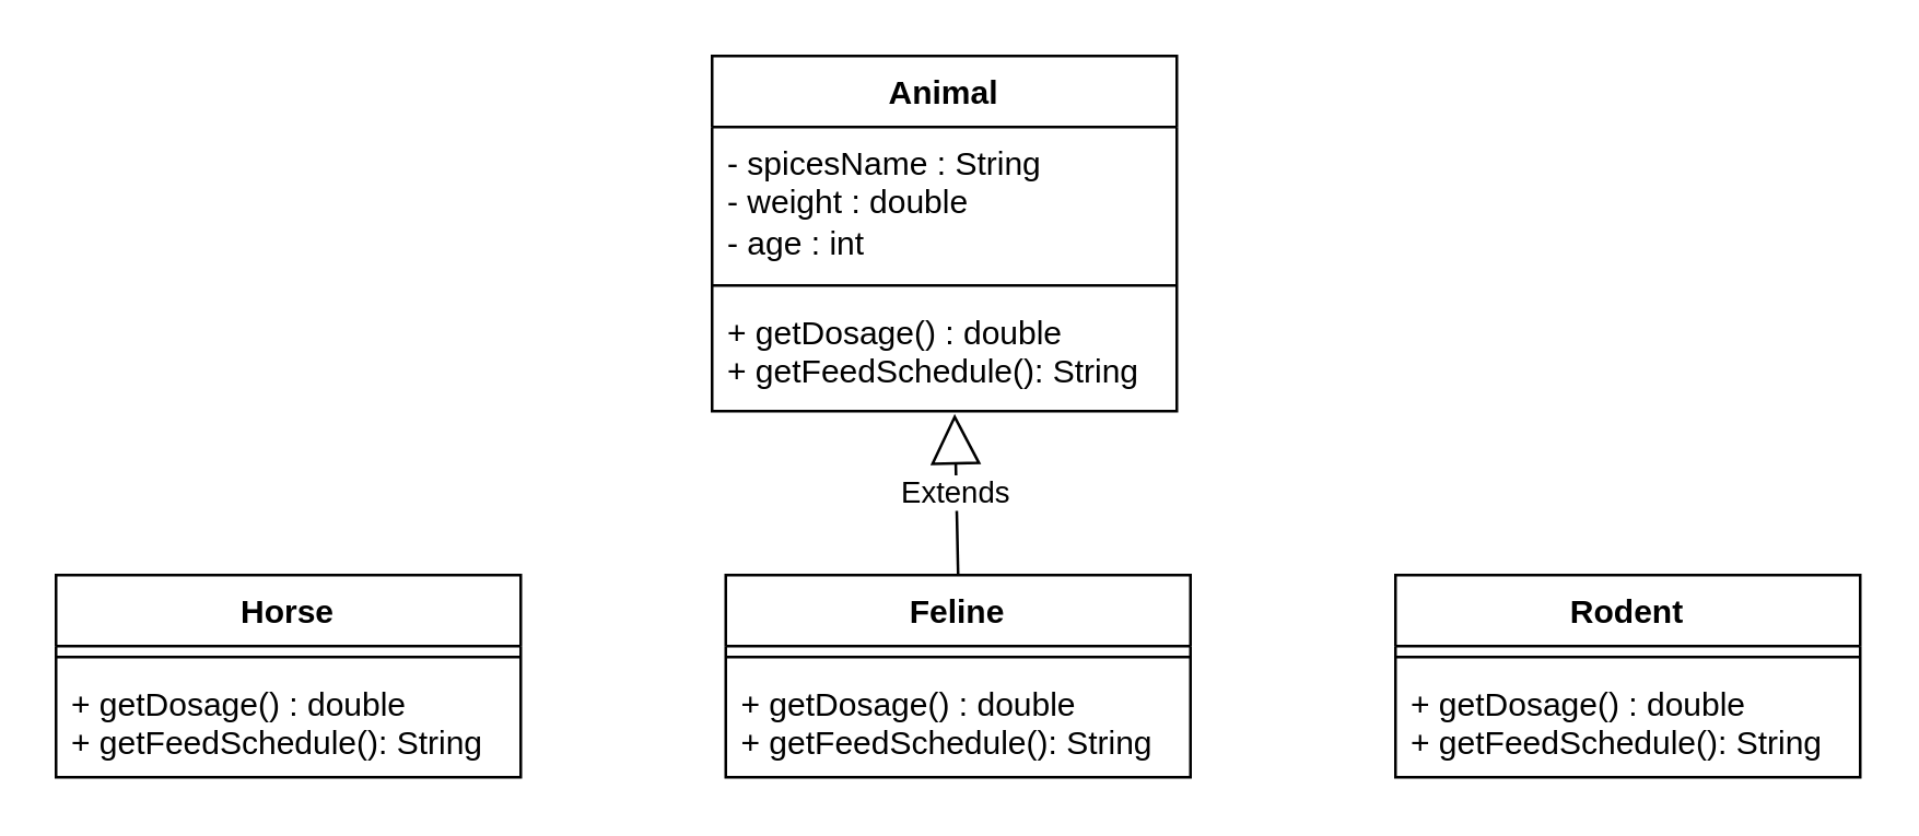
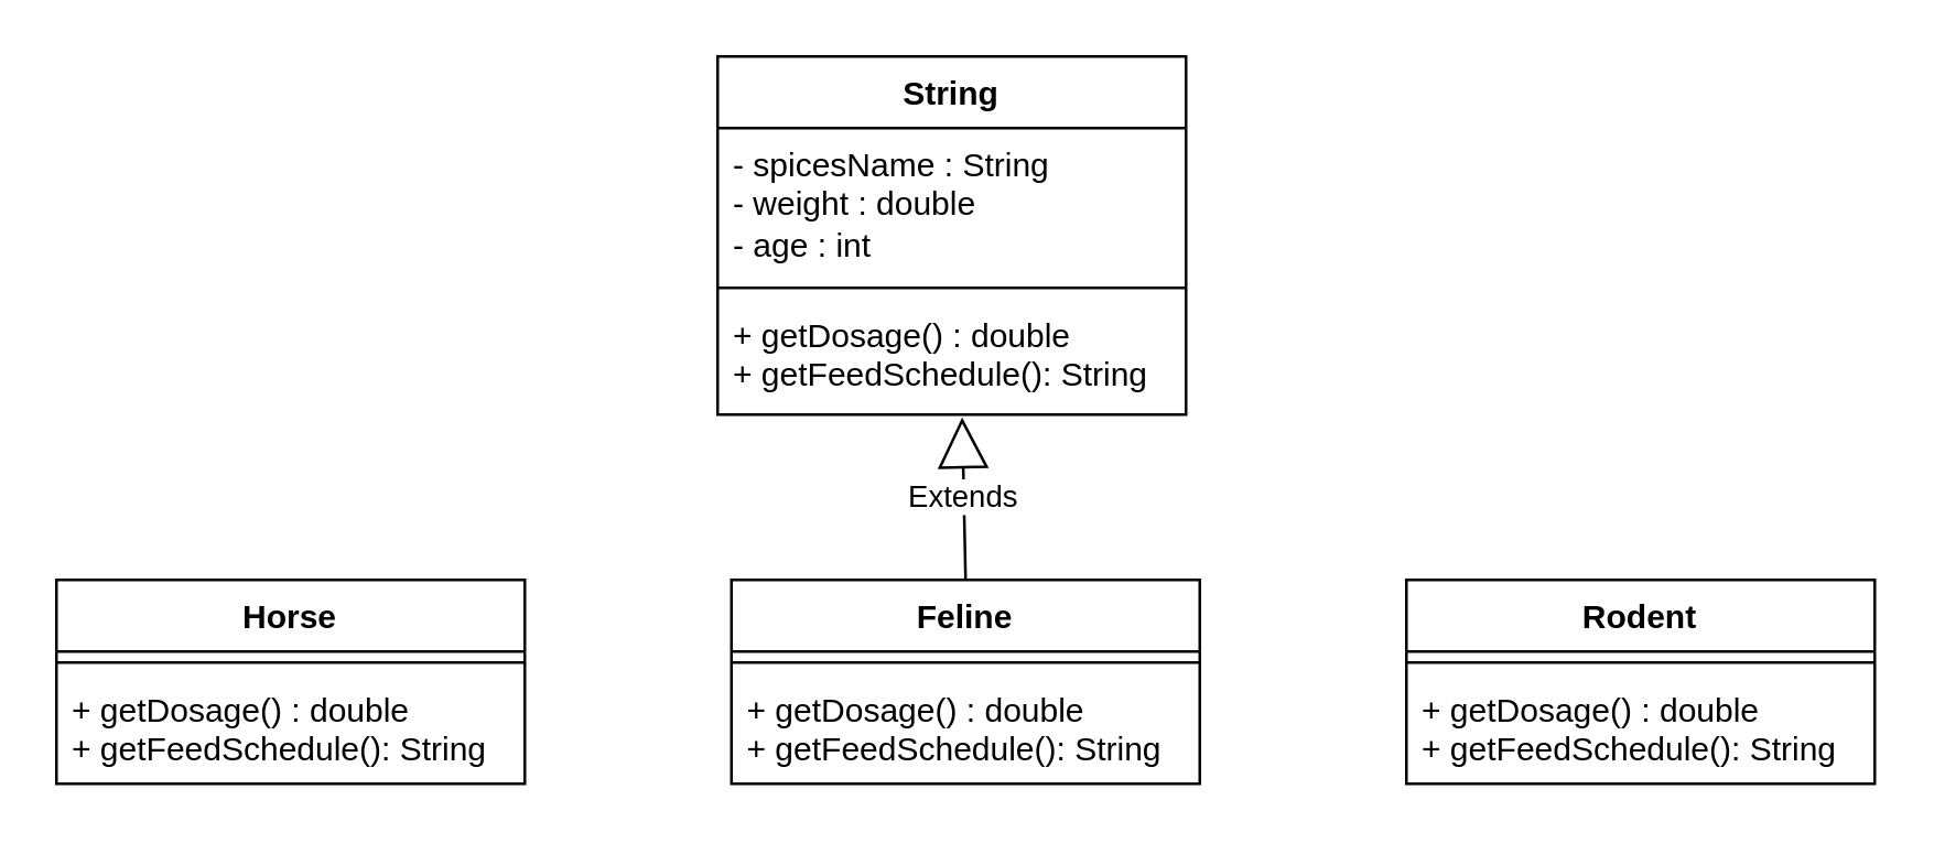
  <mxCell id="0" />
  <mxCell id="1" parent="0" />
- <mxCell id="2" value="Animal" style="swimlane;fontStyle=1;align=center;verticalAlign=top;childLayout=stackLayout;horizontal=1;startSize=26;horizontalStack=0;resizeParent=1;resizeParentMax=0;resizeLast=0;collapsible=1;marginBottom=0;whiteSpace=wrap;html=1;" vertex="1" parent="1"><mxGeometry x="260" y="20" width="170" height="130" as="geometry" /></mxCell>
+ <mxCell id="2" value="String" style="swimlane;fontStyle=1;align=center;verticalAlign=top;childLayout=stackLayout;horizontal=1;startSize=26;horizontalStack=0;resizeParent=1;resizeParentMax=0;resizeLast=0;collapsible=1;marginBottom=0;whiteSpace=wrap;html=1;" vertex="1" parent="1"><mxGeometry x="260" y="20" width="170" height="130" as="geometry" /></mxCell>
  <mxCell id="3" value="- spicesName : String&lt;div&gt;- weight : double&lt;/div&gt;&lt;div&gt;- age : int&lt;/div&gt;" style="text;strokeColor=none;fillColor=none;align=left;verticalAlign=top;spacingLeft=4;spacingRight=4;overflow=hidden;rotatable=0;points=[[0,0.5],[1,0.5]];portConstraint=eastwest;whiteSpace=wrap;html=1;" vertex="1" parent="2"><mxGeometry y="26" width="170" height="54" as="geometry" /></mxCell>
  <mxCell id="4" value="" style="line;strokeWidth=1;fillColor=none;align=left;verticalAlign=middle;spacingTop=-1;spacingLeft=3;spacingRight=3;rotatable=0;labelPosition=right;points=[];portConstraint=eastwest;strokeColor=inherit;" vertex="1" parent="2"><mxGeometry y="80" width="170" height="8" as="geometry" /></mxCell>
  <mxCell id="5" value="&lt;div&gt;+ getDosage() : double&lt;/div&gt;&lt;div&gt;+ getFeedSchedule(): String&lt;/div&gt;" style="text;strokeColor=none;fillColor=none;align=left;verticalAlign=top;spacingLeft=4;spacingRight=4;overflow=hidden;rotatable=0;points=[[0,0.5],[1,0.5]];portConstraint=eastwest;whiteSpace=wrap;html=1;" vertex="1" parent="2"><mxGeometry y="88" width="170" height="42" as="geometry" /></mxCell>
  <mxCell id="6" value="Horse" style="swimlane;fontStyle=1;align=center;verticalAlign=top;childLayout=stackLayout;horizontal=1;startSize=26;horizontalStack=0;resizeParent=1;resizeParentMax=0;resizeLast=0;collapsible=1;marginBottom=0;whiteSpace=wrap;html=1;" vertex="1" parent="1"><mxGeometry x="20" y="210" width="170" height="74" as="geometry" /></mxCell>
  <mxCell id="7" value="" style="line;strokeWidth=1;fillColor=none;align=left;verticalAlign=middle;spacingTop=-1;spacingLeft=3;spacingRight=3;rotatable=0;labelPosition=right;points=[];portConstraint=eastwest;strokeColor=inherit;" vertex="1" parent="6"><mxGeometry y="26" width="170" height="8" as="geometry" /></mxCell>
  <mxCell id="8" value="&lt;div&gt;+ getDosage() : double&lt;/div&gt;&lt;div&gt;+ getFeedSchedule(): String&lt;/div&gt;" style="text;strokeColor=none;fillColor=none;align=left;verticalAlign=top;spacingLeft=4;spacingRight=4;overflow=hidden;rotatable=0;points=[[0,0.5],[1,0.5]];portConstraint=eastwest;whiteSpace=wrap;html=1;" vertex="1" parent="6"><mxGeometry y="34" width="170" height="40" as="geometry" /></mxCell>
  <mxCell id="9" value="Feline" style="swimlane;fontStyle=1;align=center;verticalAlign=top;childLayout=stackLayout;horizontal=1;startSize=26;horizontalStack=0;resizeParent=1;resizeParentMax=0;resizeLast=0;collapsible=1;marginBottom=0;whiteSpace=wrap;html=1;" vertex="1" parent="1"><mxGeometry x="265" y="210" width="170" height="74" as="geometry" /></mxCell>
  <mxCell id="10" value="" style="line;strokeWidth=1;fillColor=none;align=left;verticalAlign=middle;spacingTop=-1;spacingLeft=3;spacingRight=3;rotatable=0;labelPosition=right;points=[];portConstraint=eastwest;strokeColor=inherit;" vertex="1" parent="9"><mxGeometry y="26" width="170" height="8" as="geometry" /></mxCell>
  <mxCell id="11" value="&lt;div&gt;+ getDosage() : double&lt;/div&gt;&lt;div&gt;+ getFeedSchedule(): String&lt;/div&gt;" style="text;strokeColor=none;fillColor=none;align=left;verticalAlign=top;spacingLeft=4;spacingRight=4;overflow=hidden;rotatable=0;points=[[0,0.5],[1,0.5]];portConstraint=eastwest;whiteSpace=wrap;html=1;" vertex="1" parent="9"><mxGeometry y="34" width="170" height="40" as="geometry" /></mxCell>
  <mxCell id="12" value="Rodent" style="swimlane;fontStyle=1;align=center;verticalAlign=top;childLayout=stackLayout;horizontal=1;startSize=26;horizontalStack=0;resizeParent=1;resizeParentMax=0;resizeLast=0;collapsible=1;marginBottom=0;whiteSpace=wrap;html=1;" vertex="1" parent="1"><mxGeometry x="510" y="210" width="170" height="74" as="geometry" /></mxCell>
  <mxCell id="13" value="" style="line;strokeWidth=1;fillColor=none;align=left;verticalAlign=middle;spacingTop=-1;spacingLeft=3;spacingRight=3;rotatable=0;labelPosition=right;points=[];portConstraint=eastwest;strokeColor=inherit;" vertex="1" parent="12"><mxGeometry y="26" width="170" height="8" as="geometry" /></mxCell>
  <mxCell id="14" value="&lt;div&gt;+ getDosage() : double&lt;/div&gt;&lt;div&gt;+ getFeedSchedule(): String&lt;/div&gt;" style="text;strokeColor=none;fillColor=none;align=left;verticalAlign=top;spacingLeft=4;spacingRight=4;overflow=hidden;rotatable=0;points=[[0,0.5],[1,0.5]];portConstraint=eastwest;whiteSpace=wrap;html=1;" vertex="1" parent="12"><mxGeometry y="34" width="170" height="40" as="geometry" /></mxCell>
  <mxCell id="15" value="Extends" style="endArrow=block;endSize=16;endFill=0;html=1;rounded=0;exitX=0.5;exitY=0;exitDx=0;exitDy=0;entryX=0.522;entryY=1.024;entryDx=0;entryDy=0;entryPerimeter=0;" edge="1" parent="1" source="9" target="5"><mxGeometry width="160" relative="1" as="geometry"><mxPoint x="310" y="180" as="sourcePoint" /><mxPoint x="400" y="180" as="targetPoint" /></mxGeometry></mxCell>
